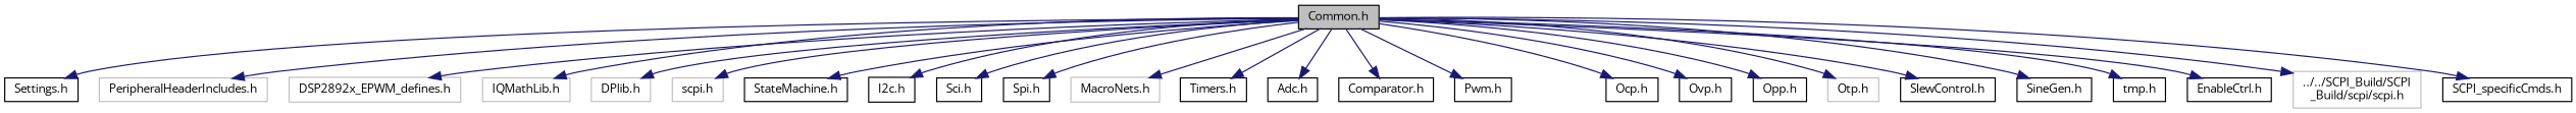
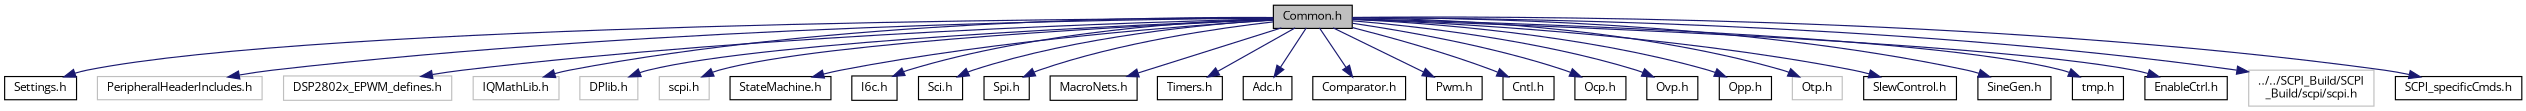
  digraph {
    fontname="Open Sans"
    node [color=black fillcolor=white fontname="Open Sans" fontsize=10 shape=record style=filled]
    edge [color=midnightblue fontname="Open Sans" fontsize=10 labelfontname=Helvetica labelfontsize=10 style=solid]
    n1 [fillcolor=grey75 fontcolor=black height=0.2 label="Common.h" width=0.4]
    n2 [height=0.2 label="Settings.h" width=0.4]
    n3 [color=grey75 height=0.2 label="PeripheralHeaderIncludes.h" width=0.4]
-   n4 [color=grey75 height=0.2 label="DSP2892x_EPWM_defines.h" width=0.4]
+   n4 [color=grey75 height=0.2 label="DSP2802x_EPWM_defines.h" width=0.4]
    n5 [color=grey75 height=0.2 label="IQMathLib.h" width=0.4]
    n6 [color=grey75 height=0.2 label="DPlib.h" width=0.4]
    n7 [color=grey75 height=0.2 label="scpi.h" width=0.4]
    n8 [height=0.2 label="StateMachine.h" width=0.4]
-   n9 [height=0.2 label="I2c.h" width=0.4]
+   n9 [height=0.2 label="I6c.h" width=0.4]
    n10 [height=0.2 label="Sci.h" width=0.4]
    n11 [height=0.2 label="Spi.h" width=0.4]
-   n12 [color=grey75 height=0.2 label="MacroNets.h" width=0.4]
+   n12 [height=0.2 label="MacroNets.h" width=0.4]
    n13 [height=0.2 label="Timers.h" width=0.4]
    n14 [height=0.2 label="Adc.h" width=0.4]
    n15 [height=0.2 label="Comparator.h" width=0.4]
    n16 [height=0.2 label="Pwm.h" width=0.4]
+   n17 [height=0.2 label="Cntl.h" width=0.4]
    n18 [height=0.2 label="Ocp.h" width=0.4]
    n19 [height=0.2 label="Ovp.h" width=0.4]
    n20 [height=0.2 label="Opp.h" width=0.4]
    n21 [color=grey75 height=0.2 label="Otp.h" width=0.4]
    n22 [height=0.2 label="SlewControl.h" width=0.4]
    n23 [height=0.2 label="SineGen.h" width=0.4]
    n24 [height=0.2 label="tmp.h" width=0.4]
    n25 [height=0.2 label="EnableCtrl.h" width=0.4]
    n26 [color=grey75 height=0.2 label="../../SCPI_Build/SCPI\l_Build/scpi/scpi.h" width=0.4]
    n27 [height=0.2 label="SCPI_specificCmds.h" width=0.4]
    n1 -> n2
    n1 -> n3
    n1 -> n4
    n1 -> n5
    n1 -> n6
    n1 -> n7
    n1 -> n8
    n1 -> n9
    n1 -> n10
    n1 -> n11
    n1 -> n12
    n1 -> n13
    n1 -> n14
    n1 -> n15
    n1 -> n16
+   n1 -> n17
    n1 -> n18
    n1 -> n19
    n1 -> n20
    n1 -> n21
    n1 -> n22
    n1 -> n23
    n1 -> n24
    n1 -> n25
    n1 -> n26
    n1 -> n27
  }
